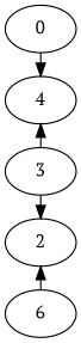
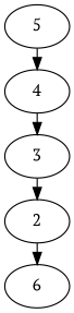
  digraph {
    fontname="PT Serif"
    rankdir=LR
    node [fontname="PT Serif"]
    edge [constraint=false fontname="PT Serif"]
-   n1 [label=0]
+   n1 [label=5]
    n2 [label=4]
    n3 [label=3]
    n4 [label=2]
    n5 [label=6]
    n1 -> n2
-   n3 -> n2
+   n2 -> n3
    n3 -> n4
-   n5 -> n4
+   n4 -> n5
  }
